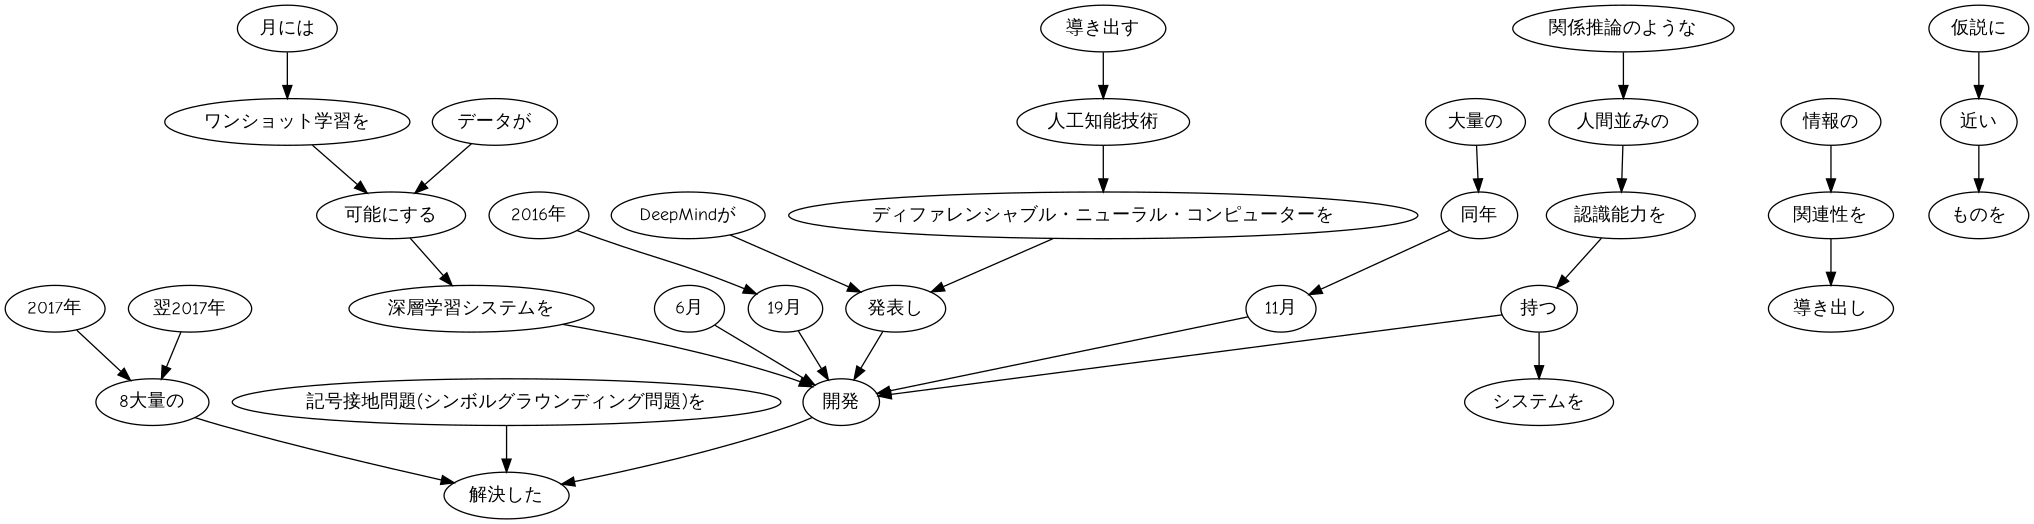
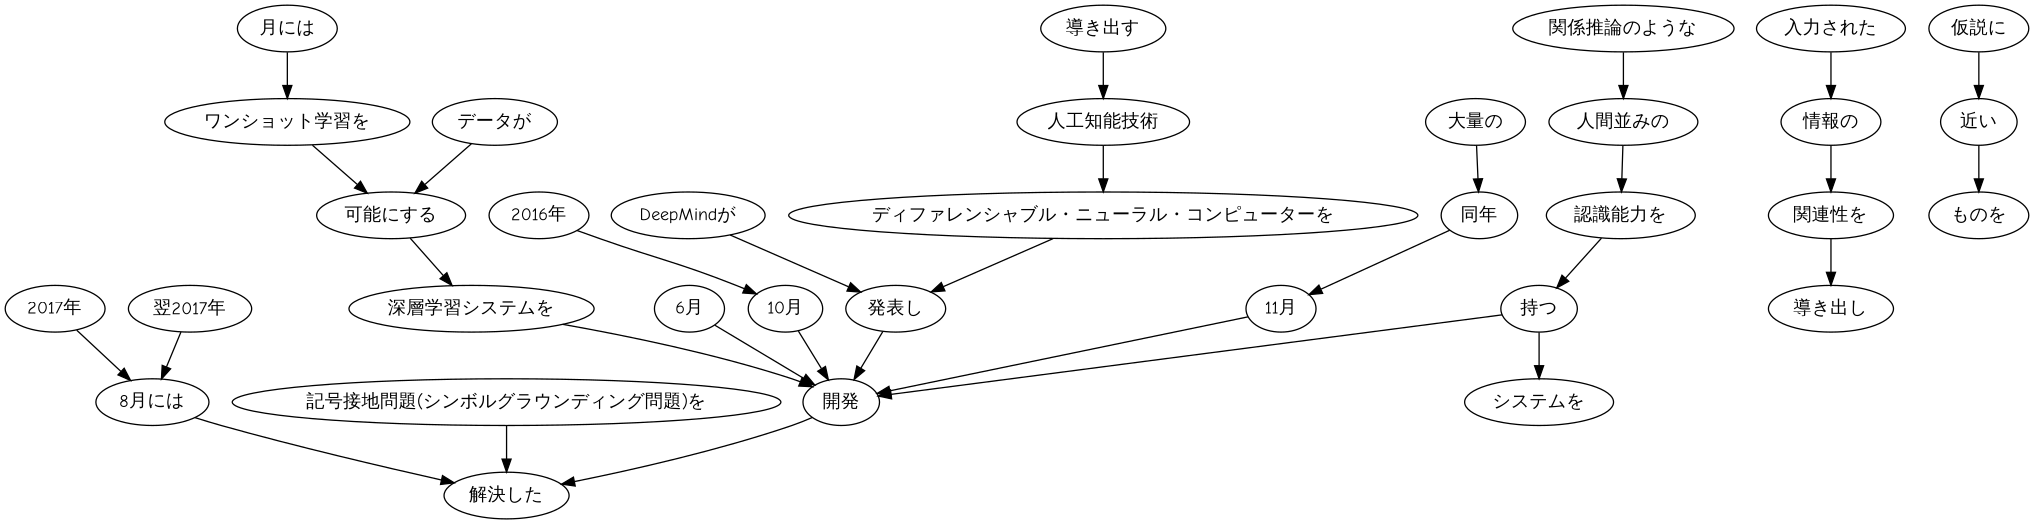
  digraph {
    fontname="Comic Neue"
    node [fontname="Comic Neue"]
    edge [fontname="Comic Neue"]
    n1 [label="2016年"]
-   n2 [label="19月"]
+   n2 [label="10月"]
    n3 [label="開発"]
    n4 [label="解決した"]
    n5 [label="DeepMindが"]
    n6 [label="発表し"]
+   n7 [label="入力された"]
    n8 [label="情報の"]
    n9 [label="関連性を"]
    n10 [label="導き出し"]
    n11 [label="導き出す"]
    n12 [label="人工知能技術"]
    n13 [label="ディファレンシャブル・ニューラル・コンピューターを"]
    n14 [label="仮説に"]
    n15 [label="近い"]
    n16 [label="ものを"]
    n17 [label="同年"]
    n18 [label="11月"]
    n19 [label="大量の"]
    n20 [label="データが"]
    n21 [label="可能にする"]
    n22 [label="深層学習システムを"]
    n23 [label="月には"]
    n24 [label="ワンショット学習を"]
    n25 [label="翌2017年"]
-   n26 [label="8大量の"]
+   n26 [label="8月には"]
    n27 [label="6月"]
    n28 [label="関係推論のような"]
    n29 [label="人間並みの"]
    n30 [label="認識能力を"]
    n31 [label="持つ"]
    n32 [label="システムを"]
    n33 [label="2017年"]
    n34 [label="記号接地問題(シンボルグラウンディング問題)を"]
    n1 -> n2
    n2 -> n3
    n3 -> n4
    n5 -> n6
    n6 -> n3
+   n7 -> n8
    n8 -> n9
    n9 -> n10
    n11 -> n12
    n12 -> n13
    n13 -> n6
    n14 -> n15
    n15 -> n16
    n17 -> n18
    n18 -> n3
    n19 -> n17
    n20 -> n21
    n21 -> n22
    n22 -> n3
    n23 -> n24
    n24 -> n21
    n25 -> n26
    n26 -> n4
    n27 -> n3
    n28 -> n29
    n29 -> n30
    n30 -> n31
    n31 -> n3
    n31 -> n32
    n33 -> n26
    n34 -> n4
  }
